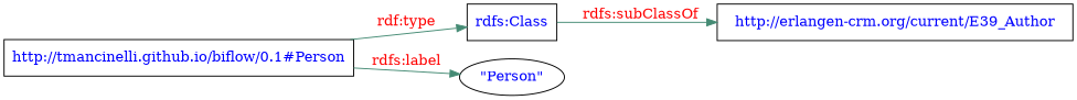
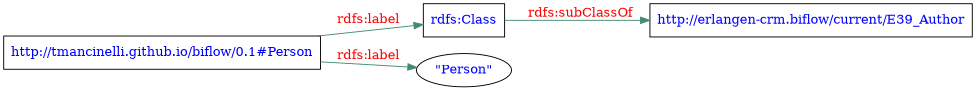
  digraph {
    rankdir=LR
    node [fontcolor=blue shape=box]
    edge [color=aquamarine4 fontcolor=red]
    n1 [label="http://tmancinelli.github.io/biflow/0.1#Person"]
    n2 [label="rdfs:Class"]
    n3 [label="\"Person\"" shape=""]
-   n4 [label="http://erlangen-crm.org/current/E39_Author"]
-   n1 -> n2 [label="rdf:type"]
+   n4 [label="http://erlangen-crm.biflow/current/E39_Author"]
+   n1 -> n2 [label="rdfs:label"]
    n1 -> n3 [label="rdfs:label"]
    n2 -> n4 [label="rdfs:subClassOf"]
  }
